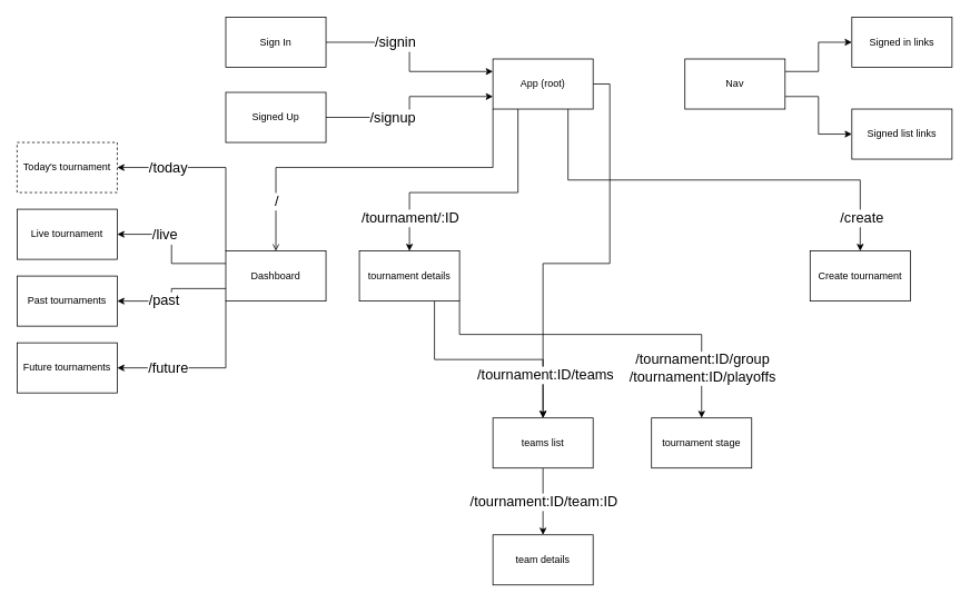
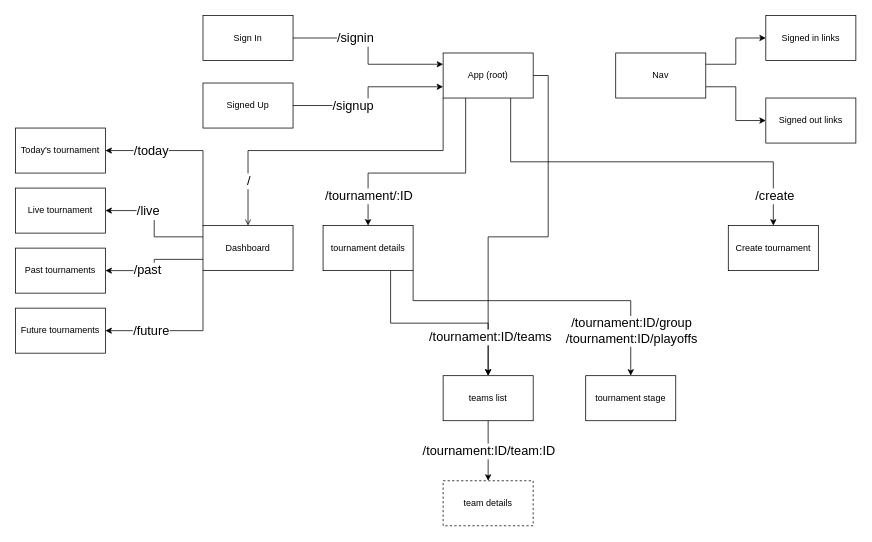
  <mxCell id="0" />
  <mxCell id="1" parent="0" />
  <mxCell id="2" style="edgeStyle=orthogonalEdgeStyle;rounded=0;orthogonalLoop=1;jettySize=auto;html=1;exitX=0.25;exitY=1;exitDx=0;exitDy=0;" edge="1" parent="1" source="7" target="24"><mxGeometry relative="1" as="geometry"><Array as="points"><mxPoint x="620" y="230" /><mxPoint x="490" y="230" /></Array></mxGeometry></mxCell>
  <mxCell id="3" value="&lt;span style=&quot;font-family: &amp;#34;helvetica&amp;#34; ; font-size: 17px&quot;&gt;/tournament/:ID&lt;/span&gt;" style="edgeLabel;html=1;align=center;verticalAlign=middle;resizable=0;points=[];" vertex="1" connectable="0" parent="2"><mxGeometry x="0.307" y="-2" relative="1" as="geometry"><mxPoint x="-34" y="32" as="offset" /></mxGeometry></mxCell>
  <mxCell id="4" style="edgeStyle=orthogonalEdgeStyle;rounded=0;orthogonalLoop=1;jettySize=auto;html=1;exitX=0.75;exitY=1;exitDx=0;exitDy=0;" edge="1" parent="1" source="7" target="25"><mxGeometry relative="1" as="geometry" /></mxCell>
  <mxCell id="5" value="&lt;span style=&quot;font-family: &amp;#34;helvetica&amp;#34; ; font-size: 17px&quot;&gt;/create&lt;br&gt;&lt;/span&gt;" style="edgeLabel;html=1;align=center;verticalAlign=middle;resizable=0;points=[];" vertex="1" connectable="0" parent="4"><mxGeometry x="0.325" relative="1" as="geometry"><mxPoint x="91" y="45" as="offset" /></mxGeometry></mxCell>
  <mxCell id="6" style="edgeStyle=orthogonalEdgeStyle;rounded=0;orthogonalLoop=1;jettySize=auto;html=1;exitX=1;exitY=0.5;exitDx=0;exitDy=0;" edge="1" parent="1" source="7" target="44"><mxGeometry relative="1" as="geometry" /></mxCell>
  <mxCell id="7" value="App (root)" style="rounded=0;whiteSpace=wrap;html=1;" vertex="1" parent="1"><mxGeometry x="590" y="70" width="120" height="60" as="geometry" /></mxCell>
  <mxCell id="8" style="edgeStyle=orthogonalEdgeStyle;rounded=0;orthogonalLoop=1;jettySize=auto;html=1;exitX=1;exitY=0.75;exitDx=0;exitDy=0;entryX=0;entryY=0.5;entryDx=0;entryDy=0;" edge="1" parent="1" source="10" target="26"><mxGeometry relative="1" as="geometry" /></mxCell>
  <mxCell id="9" style="edgeStyle=orthogonalEdgeStyle;rounded=0;orthogonalLoop=1;jettySize=auto;html=1;exitX=1;exitY=0.25;exitDx=0;exitDy=0;entryX=0;entryY=0.5;entryDx=0;entryDy=0;" edge="1" parent="1" source="10" target="27"><mxGeometry relative="1" as="geometry" /></mxCell>
  <mxCell id="10" value="Nav" style="rounded=0;whiteSpace=wrap;html=1;" vertex="1" parent="1"><mxGeometry x="820" y="70" width="120" height="60" as="geometry" /></mxCell>
  <mxCell id="11" style="edgeStyle=orthogonalEdgeStyle;rounded=0;orthogonalLoop=1;jettySize=auto;html=1;exitX=0;exitY=0.25;exitDx=0;exitDy=0;entryX=1;entryY=0.5;entryDx=0;entryDy=0;" edge="1" parent="1" source="19" target="39"><mxGeometry relative="1" as="geometry" /></mxCell>
  <mxCell id="12" value="&lt;span style=&quot;font-size: 17px&quot;&gt;/live&lt;/span&gt;" style="edgeLabel;html=1;align=center;verticalAlign=middle;resizable=0;points=[];" vertex="1" connectable="0" parent="11"><mxGeometry x="0.319" y="1" relative="1" as="geometry"><mxPoint as="offset" /></mxGeometry></mxCell>
  <mxCell id="13" style="edgeStyle=orthogonalEdgeStyle;rounded=0;orthogonalLoop=1;jettySize=auto;html=1;exitX=0;exitY=0.75;exitDx=0;exitDy=0;entryX=1;entryY=0.5;entryDx=0;entryDy=0;" edge="1" parent="1" source="19" target="40"><mxGeometry relative="1" as="geometry" /></mxCell>
  <mxCell id="14" value="&lt;span style=&quot;font-size: 17px&quot;&gt;/past&lt;/span&gt;" style="edgeLabel;html=1;align=center;verticalAlign=middle;resizable=0;points=[];" vertex="1" connectable="0" parent="13"><mxGeometry x="0.239" y="-1" relative="1" as="geometry"><mxPoint as="offset" /></mxGeometry></mxCell>
  <mxCell id="15" style="edgeStyle=orthogonalEdgeStyle;rounded=0;orthogonalLoop=1;jettySize=auto;html=1;exitX=0;exitY=1;exitDx=0;exitDy=0;entryX=1;entryY=0.5;entryDx=0;entryDy=0;" edge="1" parent="1" source="19" target="41"><mxGeometry relative="1" as="geometry" /></mxCell>
  <mxCell id="16" value="&lt;span style=&quot;font-size: 17px&quot;&gt;/future&lt;/span&gt;" style="edgeLabel;html=1;align=center;verticalAlign=middle;resizable=0;points=[];" vertex="1" connectable="0" parent="15"><mxGeometry x="0.56" relative="1" as="geometry"><mxPoint x="14" as="offset" /></mxGeometry></mxCell>
  <mxCell id="17" style="edgeStyle=orthogonalEdgeStyle;rounded=0;orthogonalLoop=1;jettySize=auto;html=1;exitX=0;exitY=0;exitDx=0;exitDy=0;entryX=1;entryY=0.5;entryDx=0;entryDy=0;" edge="1" parent="1" source="19" target="38"><mxGeometry relative="1" as="geometry" /></mxCell>
  <mxCell id="18" value="&lt;span style=&quot;font-size: 17px&quot;&gt;/today&lt;/span&gt;" style="edgeLabel;html=1;align=center;verticalAlign=middle;resizable=0;points=[];" vertex="1" connectable="0" parent="17"><mxGeometry x="-0.13" y="45" relative="1" as="geometry"><mxPoint x="-70" y="-45" as="offset" /></mxGeometry></mxCell>
  <mxCell id="19" value="Dashboard" style="rounded=0;whiteSpace=wrap;html=1;" vertex="1" parent="1"><mxGeometry x="270" y="300" width="120" height="60" as="geometry" /></mxCell>
  <mxCell id="20" style="edgeStyle=orthogonalEdgeStyle;rounded=0;orthogonalLoop=1;jettySize=auto;html=1;exitX=1;exitY=1;exitDx=0;exitDy=0;entryX=0.5;entryY=0;entryDx=0;entryDy=0;" edge="1" parent="1" source="24" target="37"><mxGeometry relative="1" as="geometry"><Array as="points"><mxPoint x="550" y="400" /><mxPoint x="840" y="400" /></Array></mxGeometry></mxCell>
  <mxCell id="21" value="&lt;span style=&quot;font-family: &amp;#34;helvetica&amp;#34; ; font-size: 17px&quot;&gt;/tournament:ID/group&lt;br&gt;&lt;/span&gt;&lt;span style=&quot;font-family: &amp;#34;helvetica&amp;#34; ; font-size: 17px&quot;&gt;/tournament:ID/playoffs&lt;/span&gt;" style="edgeLabel;html=1;align=center;verticalAlign=middle;resizable=0;points=[];" vertex="1" connectable="0" parent="20"><mxGeometry x="0.18" y="1" relative="1" as="geometry"><mxPoint x="76" y="41" as="offset" /></mxGeometry></mxCell>
  <mxCell id="22" style="edgeStyle=orthogonalEdgeStyle;rounded=0;orthogonalLoop=1;jettySize=auto;html=1;exitX=0.75;exitY=1;exitDx=0;exitDy=0;entryX=0.5;entryY=0;entryDx=0;entryDy=0;" edge="1" parent="1" source="24" target="44"><mxGeometry relative="1" as="geometry" /></mxCell>
  <mxCell id="23" value="&lt;span style=&quot;font-family: &amp;#34;helvetica&amp;#34; ; font-size: 17px&quot;&gt;/tournament:ID/teams&lt;/span&gt;" style="edgeLabel;html=1;align=center;verticalAlign=middle;resizable=0;points=[];" vertex="1" connectable="0" parent="22"><mxGeometry x="0.612" y="2" relative="1" as="geometry"><mxPoint as="offset" /></mxGeometry></mxCell>
  <mxCell id="24" value="tournament details" style="rounded=0;whiteSpace=wrap;html=1;" vertex="1" parent="1"><mxGeometry x="430" y="300" width="120" height="60" as="geometry" /></mxCell>
  <mxCell id="25" value="Create tournament" style="rounded=0;whiteSpace=wrap;html=1;" vertex="1" parent="1"><mxGeometry x="970" y="300" width="120" height="60" as="geometry" /></mxCell>
- <mxCell id="26" value="Signed list links" style="rounded=0;whiteSpace=wrap;html=1;" vertex="1" parent="1"><mxGeometry x="1020" y="130" width="120" height="60" as="geometry" /></mxCell>
+ <mxCell id="26" value="Signed out links" style="rounded=0;whiteSpace=wrap;html=1;" vertex="1" parent="1"><mxGeometry x="1020" y="130" width="120" height="60" as="geometry" /></mxCell>
  <mxCell id="27" value="Signed in links" style="rounded=0;whiteSpace=wrap;html=1;" vertex="1" parent="1"><mxGeometry x="1020" y="20" width="120" height="60" as="geometry" /></mxCell>
- <mxCell id="28" value="team details" style="rounded=0;whiteSpace=wrap;html=1;" vertex="1" parent="1"><mxGeometry x="590" y="640" width="120" height="60" as="geometry" /></mxCell>
+ <mxCell id="28" value="team details" style="rounded=0;whiteSpace=wrap;html=1;dashed=1;" vertex="1" parent="1"><mxGeometry x="590" y="640" width="120" height="60" as="geometry" /></mxCell>
  <mxCell id="29" value="Signed Up" style="rounded=0;whiteSpace=wrap;html=1;" vertex="1" parent="1"><mxGeometry x="270" y="110" width="120" height="60" as="geometry" /></mxCell>
  <mxCell id="30" style="edgeStyle=orthogonalEdgeStyle;rounded=0;orthogonalLoop=1;jettySize=auto;html=1;exitX=1;exitY=0.5;exitDx=0;exitDy=0;entryX=0;entryY=0.25;entryDx=0;entryDy=0;" edge="1" parent="1" source="32" target="7"><mxGeometry relative="1" as="geometry" /></mxCell>
  <mxCell id="31" value="&lt;font style=&quot;font-size: 17px&quot;&gt;/signin&lt;/font&gt;" style="edgeLabel;html=1;align=center;verticalAlign=middle;resizable=0;points=[];" vertex="1" connectable="0" parent="30"><mxGeometry x="-0.302" y="-3" relative="1" as="geometry"><mxPoint y="-3" as="offset" /></mxGeometry></mxCell>
  <mxCell id="32" value="Sign In" style="rounded=0;whiteSpace=wrap;html=1;" vertex="1" parent="1"><mxGeometry x="270" y="20" width="120" height="60" as="geometry" /></mxCell>
  <mxCell id="33" style="edgeStyle=orthogonalEdgeStyle;rounded=0;orthogonalLoop=1;jettySize=auto;html=1;exitX=1;exitY=0.5;exitDx=0;exitDy=0;entryX=0;entryY=0.75;entryDx=0;entryDy=0;" edge="1" parent="1" source="29" target="7"><mxGeometry relative="1" as="geometry"><mxPoint x="410" y="142.5" as="sourcePoint" /><mxPoint x="610" y="177.5" as="targetPoint" /></mxGeometry></mxCell>
  <mxCell id="34" value="&lt;font style=&quot;font-size: 17px&quot;&gt;/signup&lt;/font&gt;" style="edgeLabel;html=1;align=center;verticalAlign=middle;resizable=0;points=[];" vertex="1" connectable="0" parent="33"><mxGeometry x="-0.302" y="-3" relative="1" as="geometry"><mxPoint y="-3" as="offset" /></mxGeometry></mxCell>
  <mxCell id="35" style="edgeStyle=orthogonalEdgeStyle;rounded=0;orthogonalLoop=1;jettySize=auto;html=1;exitX=0;exitY=1;exitDx=0;exitDy=0;entryX=0.5;entryY=0;entryDx=0;entryDy=0;endArrow=open;" edge="1" parent="1" source="7" target="19"><mxGeometry relative="1" as="geometry"><mxPoint x="580" y="200" as="sourcePoint" /><mxPoint x="780" y="235" as="targetPoint" /><Array as="points"><mxPoint x="590" y="200" /><mxPoint x="330" y="200" /></Array></mxGeometry></mxCell>
  <mxCell id="36" value="&lt;font style=&quot;font-size: 17px&quot;&gt;/&lt;/font&gt;" style="edgeLabel;html=1;align=center;verticalAlign=middle;resizable=0;points=[];" vertex="1" connectable="0" parent="35"><mxGeometry x="-0.302" y="-3" relative="1" as="geometry"><mxPoint x="-180" y="43" as="offset" /></mxGeometry></mxCell>
  <mxCell id="37" value="tournament stage" style="rounded=0;whiteSpace=wrap;html=1;" vertex="1" parent="1"><mxGeometry x="780" y="500" width="120" height="60" as="geometry" /></mxCell>
- <mxCell id="38" value="Today's tournament" style="rounded=0;whiteSpace=wrap;html=1;dashed=1;" vertex="1" parent="1"><mxGeometry x="20" y="170" width="120" height="60" as="geometry" /></mxCell>
+ <mxCell id="38" value="Today's tournament" style="rounded=0;whiteSpace=wrap;html=1;" vertex="1" parent="1"><mxGeometry x="20" y="170" width="120" height="60" as="geometry" /></mxCell>
  <mxCell id="39" value="Live tournament" style="rounded=0;whiteSpace=wrap;html=1;" vertex="1" parent="1"><mxGeometry x="20" y="250" width="120" height="60" as="geometry" /></mxCell>
  <mxCell id="40" value="Past tournaments" style="rounded=0;whiteSpace=wrap;html=1;" vertex="1" parent="1"><mxGeometry x="20" y="330" width="120" height="60" as="geometry" /></mxCell>
  <mxCell id="41" value="Future tournaments" style="rounded=0;whiteSpace=wrap;html=1;" vertex="1" parent="1"><mxGeometry x="20" y="410" width="120" height="60" as="geometry" /></mxCell>
  <mxCell id="42" style="edgeStyle=orthogonalEdgeStyle;rounded=0;orthogonalLoop=1;jettySize=auto;html=1;exitX=0.5;exitY=1;exitDx=0;exitDy=0;entryX=0.5;entryY=0;entryDx=0;entryDy=0;" edge="1" parent="1" source="44" target="28"><mxGeometry relative="1" as="geometry" /></mxCell>
  <mxCell id="43" value="&lt;span style=&quot;font-family: &amp;#34;helvetica&amp;#34; ; font-size: 17px&quot;&gt;/tournament:ID/team:ID&lt;/span&gt;" style="edgeLabel;html=1;align=center;verticalAlign=middle;resizable=0;points=[];" vertex="1" connectable="0" parent="42"><mxGeometry x="0.301" y="2" relative="1" as="geometry"><mxPoint x="-2" y="-12" as="offset" /></mxGeometry></mxCell>
  <mxCell id="44" value="teams list" style="rounded=0;whiteSpace=wrap;html=1;" vertex="1" parent="1"><mxGeometry x="590" y="500" width="120" height="60" as="geometry" /></mxCell>
